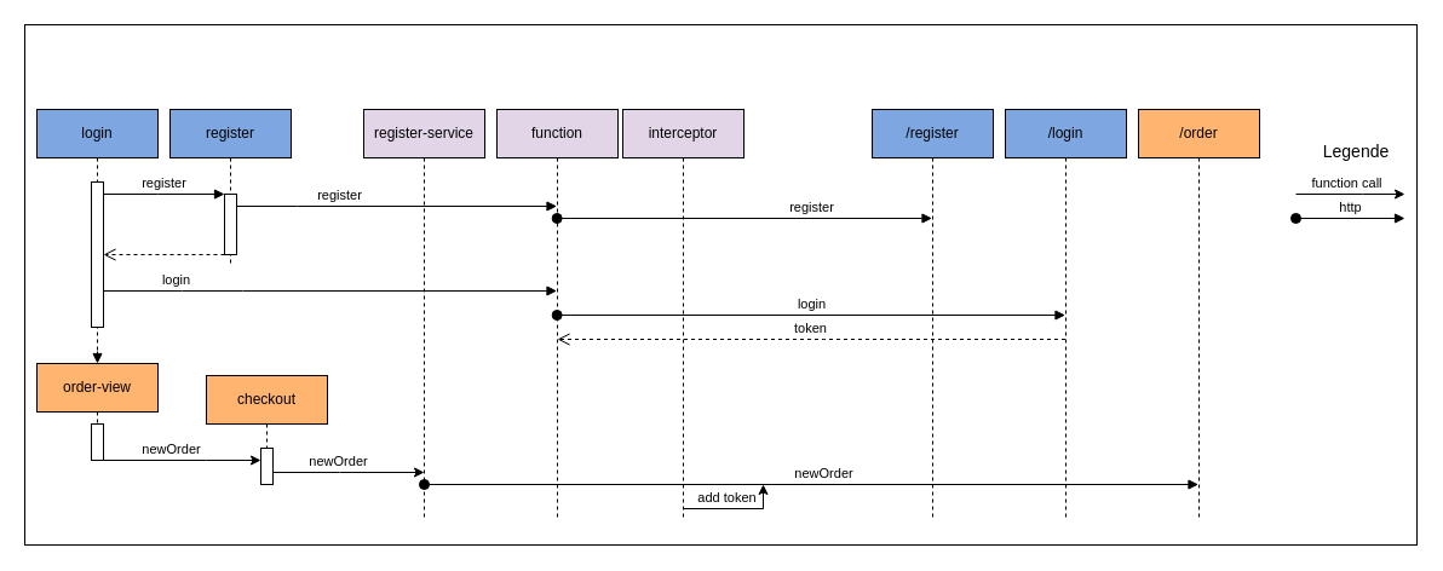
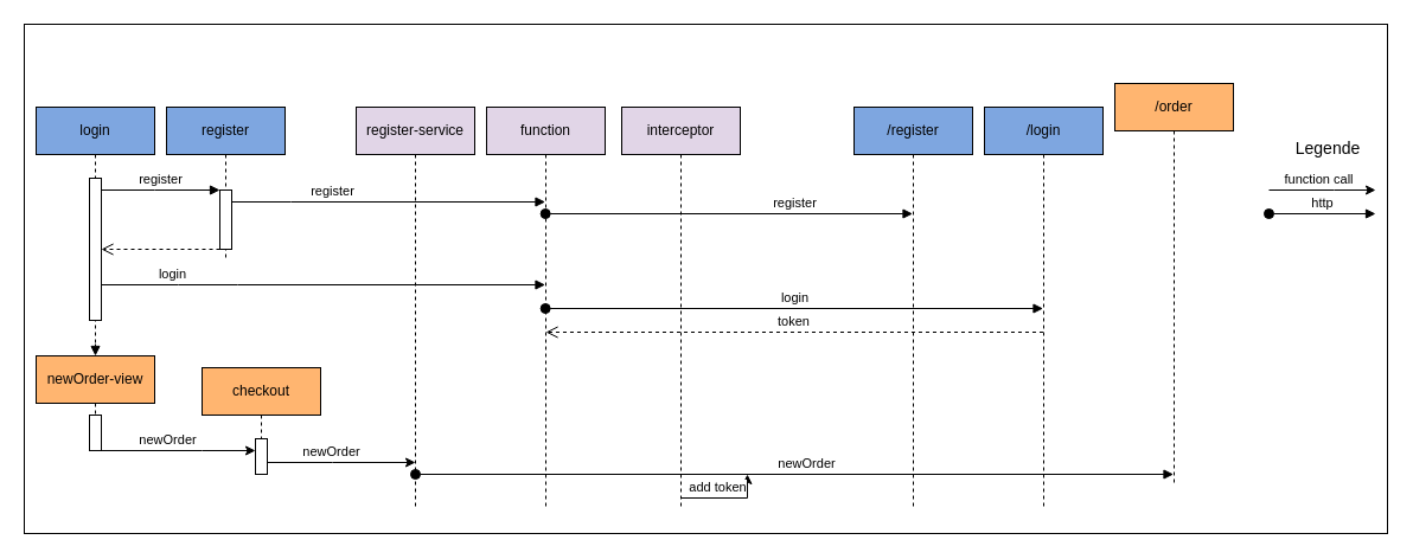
  <mxCell id="0" />
  <mxCell id="1" parent="0" />
  <mxCell id="2" value="" style="rounded=0;whiteSpace=wrap;html=1;" parent="1" vertex="1"><mxGeometry y="20" width="1150" height="430" as="geometry" x="20" /></mxCell>
  <mxCell id="3" value="login" style="shape=umlLifeline;perimeter=lifelinePerimeter;whiteSpace=wrap;html=1;container=1;dropTarget=0;collapsible=0;recursiveResize=0;outlineConnect=0;portConstraint=eastwest;newEdgeStyle={&quot;curved&quot;:0,&quot;rounded&quot;:0};fillColor=#7EA6E0;" parent="1" vertex="1"><mxGeometry x="30" y="90" width="100" height="200" as="geometry" /></mxCell>
  <mxCell id="4" value="" style="html=1;points=[[0,0,0,0,5],[0,1,0,0,-5],[1,0,0,0,5],[1,1,0,0,-5]];perimeter=orthogonalPerimeter;outlineConnect=0;targetShapes=umlLifeline;portConstraint=eastwest;newEdgeStyle={&quot;curved&quot;:0,&quot;rounded&quot;:0};" parent="3" vertex="1"><mxGeometry x="45" y="60" width="10" height="120" as="geometry" /></mxCell>
  <mxCell id="5" value="register" style="shape=umlLifeline;perimeter=lifelinePerimeter;whiteSpace=wrap;html=1;container=1;dropTarget=0;collapsible=0;recursiveResize=0;outlineConnect=0;portConstraint=eastwest;newEdgeStyle={&quot;curved&quot;:0,&quot;rounded&quot;:0};fillColor=#7EA6E0;" parent="1" vertex="1"><mxGeometry x="140" y="90" width="100" height="130" as="geometry" /></mxCell>
  <mxCell id="6" value="" style="html=1;points=[[0,0,0,0,5],[0,1,0,0,-5],[1,0,0,0,5],[1,1,0,0,-5]];perimeter=orthogonalPerimeter;outlineConnect=0;targetShapes=umlLifeline;portConstraint=eastwest;newEdgeStyle={&quot;curved&quot;:0,&quot;rounded&quot;:0};" parent="5" vertex="1"><mxGeometry x="45" y="70" width="10" height="50" as="geometry" /></mxCell>
  <mxCell id="7" value="register" style="html=1;verticalAlign=bottom;endArrow=block;curved=0;rounded=0;exitX=1;exitY=0;exitDx=0;exitDy=5;exitPerimeter=0;" parent="1" target="6" edge="1"><mxGeometry relative="1" as="geometry"><mxPoint x="85" y="160" as="sourcePoint" /><mxPoint x="180" y="160" as="targetPoint" /><Array as="points"><mxPoint x="130" y="160" /></Array></mxGeometry></mxCell>
  <mxCell id="8" value="" style="html=1;verticalAlign=bottom;endArrow=open;dashed=1;endSize=8;curved=0;rounded=0;entryX=1;entryY=1;entryDx=0;entryDy=-5;entryPerimeter=0;" parent="1" edge="1"><mxGeometry relative="1" as="geometry"><mxPoint x="85" y="210" as="targetPoint" /><mxPoint x="185" y="210" as="sourcePoint" /><Array as="points"><mxPoint x="140" y="210" /></Array></mxGeometry></mxCell>
  <mxCell id="9" value="/register" style="shape=umlLifeline;perimeter=lifelinePerimeter;whiteSpace=wrap;html=1;container=1;dropTarget=0;collapsible=0;recursiveResize=0;outlineConnect=0;portConstraint=eastwest;newEdgeStyle={&quot;curved&quot;:0,&quot;rounded&quot;:0};fillColor=#7EA6E0;" parent="1" vertex="1"><mxGeometry x="720" y="90" width="100" height="340" as="geometry" /></mxCell>
  <mxCell id="10" value="/login" style="shape=umlLifeline;perimeter=lifelinePerimeter;whiteSpace=wrap;html=1;container=1;dropTarget=0;collapsible=0;recursiveResize=0;outlineConnect=0;portConstraint=eastwest;newEdgeStyle={&quot;curved&quot;:0,&quot;rounded&quot;:0};fillColor=#7EA6E0;" parent="1" vertex="1"><mxGeometry x="830" y="90" width="100" height="340" as="geometry" /></mxCell>
- <mxCell id="11" value="interceptor" style="shape=umlLifeline;perimeter=lifelinePerimeter;whiteSpace=wrap;html=1;container=1;dropTarget=0;collapsible=0;recursiveResize=0;outlineConnect=0;portConstraint=eastwest;newEdgeStyle={&quot;curved&quot;:0,&quot;rounded&quot;:0};fillColor=#E1D5E7;" parent="1" vertex="1"><mxGeometry x="514" y="90" width="100" height="340" as="geometry" /></mxCell>
+ <mxCell id="11" value="interceptor" style="shape=umlLifeline;perimeter=lifelinePerimeter;whiteSpace=wrap;html=1;container=1;dropTarget=0;collapsible=0;recursiveResize=0;outlineConnect=0;portConstraint=eastwest;newEdgeStyle={&quot;curved&quot;:0,&quot;rounded&quot;:0};fillColor=#E1D5E7;" parent="1" vertex="1"><mxGeometry x="524" y="90" width="100" height="340" as="geometry" /></mxCell>
  <mxCell id="12" value="token" style="html=1;verticalAlign=bottom;endArrow=open;dashed=1;endSize=8;curved=0;rounded=0;" parent="1" edge="1"><mxGeometry x="-0.001" relative="1" as="geometry"><mxPoint x="879.48" y="280" as="sourcePoint" /><mxPoint x="460.024" y="280" as="targetPoint" /><Array as="points"><mxPoint x="679.98" y="280" /></Array><mxPoint as="offset" /></mxGeometry></mxCell>
  <mxCell id="13" value="function" style="shape=umlLifeline;perimeter=lifelinePerimeter;whiteSpace=wrap;html=1;container=1;dropTarget=0;collapsible=0;recursiveResize=0;outlineConnect=0;portConstraint=eastwest;newEdgeStyle={&quot;curved&quot;:0,&quot;rounded&quot;:0};fillColor=#E1D5E7;" parent="1" vertex="1"><mxGeometry x="410" y="90" width="100" height="340" as="geometry" /></mxCell>
  <mxCell id="14" value="register" style="html=1;verticalAlign=bottom;endArrow=block;curved=0;rounded=0;" parent="1" source="6" target="13" edge="1"><mxGeometry x="-0.357" relative="1" as="geometry"><mxPoint x="200" y="170" as="sourcePoint" /><mxPoint x="300" y="170" as="targetPoint" /><Array as="points"><mxPoint x="245" y="170" /></Array><mxPoint as="offset" /></mxGeometry></mxCell>
  <mxCell id="15" value="login" style="html=1;verticalAlign=bottom;endArrow=block;curved=0;rounded=0;" parent="1" source="4" target="13" edge="1"><mxGeometry x="-0.679" relative="1" as="geometry"><mxPoint x="90" y="240" as="sourcePoint" /><mxPoint x="330" y="240" as="targetPoint" /><Array as="points"><mxPoint x="150" y="240" /><mxPoint x="200" y="240" /></Array><mxPoint as="offset" /></mxGeometry></mxCell>
  <mxCell id="16" value="login" style="html=1;verticalAlign=bottom;startArrow=oval;startFill=1;endArrow=block;startSize=8;curved=0;rounded=0;" parent="1" edge="1"><mxGeometry width="60" relative="1" as="geometry"><mxPoint x="459.667" y="260" as="sourcePoint" /><mxPoint x="879.5" y="260" as="targetPoint" /></mxGeometry></mxCell>
  <mxCell id="17" value="register" style="html=1;verticalAlign=bottom;startArrow=oval;startFill=1;endArrow=block;startSize=8;curved=0;rounded=0;" parent="1" edge="1"><mxGeometry x="0.358" width="60" relative="1" as="geometry"><mxPoint x="459.667" y="180" as="sourcePoint" /><mxPoint x="769.5" y="180" as="targetPoint" /><mxPoint as="offset" /></mxGeometry></mxCell>
- <mxCell id="18" value="order-view" style="shape=umlLifeline;perimeter=lifelinePerimeter;whiteSpace=wrap;html=1;container=1;dropTarget=0;collapsible=0;recursiveResize=0;outlineConnect=0;portConstraint=eastwest;newEdgeStyle={&quot;curved&quot;:0,&quot;rounded&quot;:0};fillColor=#FFB570;" parent="1" vertex="1"><mxGeometry x="30" y="300" width="100" height="80" as="geometry" /></mxCell>
+ <mxCell id="18" value="newOrder-view" style="shape=umlLifeline;perimeter=lifelinePerimeter;whiteSpace=wrap;html=1;container=1;dropTarget=0;collapsible=0;recursiveResize=0;outlineConnect=0;portConstraint=eastwest;newEdgeStyle={&quot;curved&quot;:0,&quot;rounded&quot;:0};fillColor=#FFB570;" parent="1" vertex="1"><mxGeometry x="30" y="300" width="100" height="80" as="geometry" /></mxCell>
  <mxCell id="19" value="" style="html=1;points=[[0,0,0,0,5],[0,1,0,0,-5],[1,0,0,0,5],[1,1,0,0,-5]];perimeter=orthogonalPerimeter;outlineConnect=0;targetShapes=umlLifeline;portConstraint=eastwest;newEdgeStyle={&quot;curved&quot;:0,&quot;rounded&quot;:0};" parent="18" vertex="1"><mxGeometry x="45" y="50" width="10" height="30" as="geometry" /></mxCell>
  <mxCell id="20" value="register-service" style="shape=umlLifeline;perimeter=lifelinePerimeter;whiteSpace=wrap;html=1;container=1;dropTarget=0;collapsible=0;recursiveResize=0;outlineConnect=0;portConstraint=eastwest;newEdgeStyle={&quot;curved&quot;:0,&quot;rounded&quot;:0};fillColor=#E1D5E7;" parent="1" vertex="1"><mxGeometry x="300" y="90" width="100" height="340" as="geometry" /></mxCell>
  <mxCell id="21" style="edgeStyle=orthogonalEdgeStyle;rounded=0;orthogonalLoop=1;jettySize=auto;html=1;curved=0;" parent="1" edge="1"><mxGeometry relative="1" as="geometry"><mxPoint x="85" y="380" as="sourcePoint" /><mxPoint x="215" y="380.011" as="targetPoint" /><Array as="points"><mxPoint x="170" y="380.4" /><mxPoint x="170" y="380.4" /></Array></mxGeometry></mxCell>
  <mxCell id="22" value="newOrder" style="edgeLabel;html=1;align=center;verticalAlign=middle;resizable=0;points=[];" parent="21" vertex="1" connectable="0"><mxGeometry x="-0.152" y="1" relative="1" as="geometry"><mxPoint y="-9" as="offset" /></mxGeometry></mxCell>
  <mxCell id="23" value="newOrder" style="html=1;verticalAlign=bottom;startArrow=oval;startFill=1;endArrow=block;startSize=8;curved=0;rounded=0;" parent="1" target="24" edge="1"><mxGeometry x="0.032" width="60" relative="1" as="geometry"><mxPoint x="350" y="400" as="sourcePoint" /><mxPoint x="750" y="400" as="targetPoint" /><mxPoint as="offset" /></mxGeometry></mxCell>
- <mxCell id="24" value="/order" style="shape=umlLifeline;perimeter=lifelinePerimeter;whiteSpace=wrap;html=1;container=1;dropTarget=0;collapsible=0;recursiveResize=0;outlineConnect=0;portConstraint=eastwest;newEdgeStyle={&quot;curved&quot;:0,&quot;rounded&quot;:0};fillColor=#FFB570;" parent="1" vertex="1"><mxGeometry x="940" y="90" width="100" height="340" as="geometry" /></mxCell>
+ <mxCell id="24" value="/order" style="shape=umlLifeline;perimeter=lifelinePerimeter;whiteSpace=wrap;html=1;container=1;dropTarget=0;collapsible=0;recursiveResize=0;outlineConnect=0;portConstraint=eastwest;newEdgeStyle={&quot;curved&quot;:0,&quot;rounded&quot;:0};fillColor=#FFB570;" parent="1" vertex="1"><mxGeometry x="940" y="70" width="100" height="340" as="geometry" /></mxCell>
  <mxCell id="25" value="" style="html=1;verticalAlign=bottom;endArrow=block;curved=0;rounded=0;" parent="1" edge="1"><mxGeometry x="-0.336" y="10" relative="1" as="geometry"><mxPoint x="80" y="290" as="sourcePoint" /><mxPoint x="80" y="300" as="targetPoint" /><Array as="points" /><mxPoint as="offset" /></mxGeometry></mxCell>
  <mxCell id="26" value="http" style="html=1;verticalAlign=bottom;startArrow=oval;startFill=1;endArrow=block;startSize=8;curved=0;rounded=0;" parent="1" edge="1"><mxGeometry width="60" relative="1" as="geometry"><mxPoint x="1070" y="180" as="sourcePoint" /><mxPoint x="1160" y="180" as="targetPoint" /></mxGeometry></mxCell>
  <mxCell id="27" style="edgeStyle=orthogonalEdgeStyle;rounded=0;orthogonalLoop=1;jettySize=auto;html=1;curved=0;" parent="1" edge="1"><mxGeometry relative="1" as="geometry"><mxPoint x="1070" y="160" as="sourcePoint" /><mxPoint x="1160" y="160" as="targetPoint" /><Array as="points"><mxPoint x="1125" y="160" /><mxPoint x="1125" y="160" /></Array></mxGeometry></mxCell>
  <mxCell id="28" value="function call" style="edgeLabel;html=1;align=center;verticalAlign=middle;resizable=0;points=[];" parent="27" vertex="1" connectable="0"><mxGeometry x="-0.152" y="1" relative="1" as="geometry"><mxPoint x="3" y="-9" as="offset" /></mxGeometry></mxCell>
  <mxCell id="29" style="edgeStyle=orthogonalEdgeStyle;rounded=0;orthogonalLoop=1;jettySize=auto;html=1;curved=0;" parent="1" source="11" edge="1"><mxGeometry relative="1" as="geometry"><mxPoint x="570" y="374.86" as="sourcePoint" /><mxPoint x="630" y="400" as="targetPoint" /><Array as="points"><mxPoint x="630" y="420" /></Array></mxGeometry></mxCell>
  <mxCell id="30" value="add token" style="edgeLabel;html=1;align=center;verticalAlign=middle;resizable=0;points=[];" parent="29" vertex="1" connectable="0"><mxGeometry x="-0.152" y="1" relative="1" as="geometry"><mxPoint x="-1" y="-9" as="offset" /></mxGeometry></mxCell>
  <mxCell id="31" value="&lt;font style=&quot;font-size: 14px;&quot;&gt;Legende&lt;/font&gt;" style="text;html=1;strokeColor=none;fillColor=none;align=center;verticalAlign=middle;whiteSpace=wrap;rounded=0;" parent="1" vertex="1"><mxGeometry x="1090" y="110" width="60" height="30" as="geometry" /></mxCell>
  <mxCell id="32" value="checkout" style="shape=umlLifeline;perimeter=lifelinePerimeter;whiteSpace=wrap;html=1;container=1;dropTarget=0;collapsible=0;recursiveResize=0;outlineConnect=0;portConstraint=eastwest;newEdgeStyle={&quot;curved&quot;:0,&quot;rounded&quot;:0};fillColor=#FFB570;" vertex="1" parent="1"><mxGeometry x="170" y="310" width="100" height="90" as="geometry" /></mxCell>
  <mxCell id="33" value="" style="html=1;points=[[0,0,0,0,5],[0,1,0,0,-5],[1,0,0,0,5],[1,1,0,0,-5]];perimeter=orthogonalPerimeter;outlineConnect=0;targetShapes=umlLifeline;portConstraint=eastwest;newEdgeStyle={&quot;curved&quot;:0,&quot;rounded&quot;:0};" vertex="1" parent="32"><mxGeometry x="45" y="60" width="10" height="30" as="geometry" /></mxCell>
  <mxCell id="34" style="edgeStyle=orthogonalEdgeStyle;rounded=0;orthogonalLoop=1;jettySize=auto;html=1;curved=0;" edge="1" parent="1" source="33"><mxGeometry relative="1" as="geometry"><mxPoint x="230" y="390" as="sourcePoint" /><mxPoint x="350" y="390" as="targetPoint" /><Array as="points"><mxPoint x="280" y="390" /><mxPoint x="280" y="390" /></Array></mxGeometry></mxCell>
  <mxCell id="35" value="newOrder" style="edgeLabel;html=1;align=center;verticalAlign=middle;resizable=0;points=[];" vertex="1" connectable="0" parent="34"><mxGeometry x="-0.152" y="1" relative="1" as="geometry"><mxPoint y="-9" as="offset" /></mxGeometry></mxCell>
